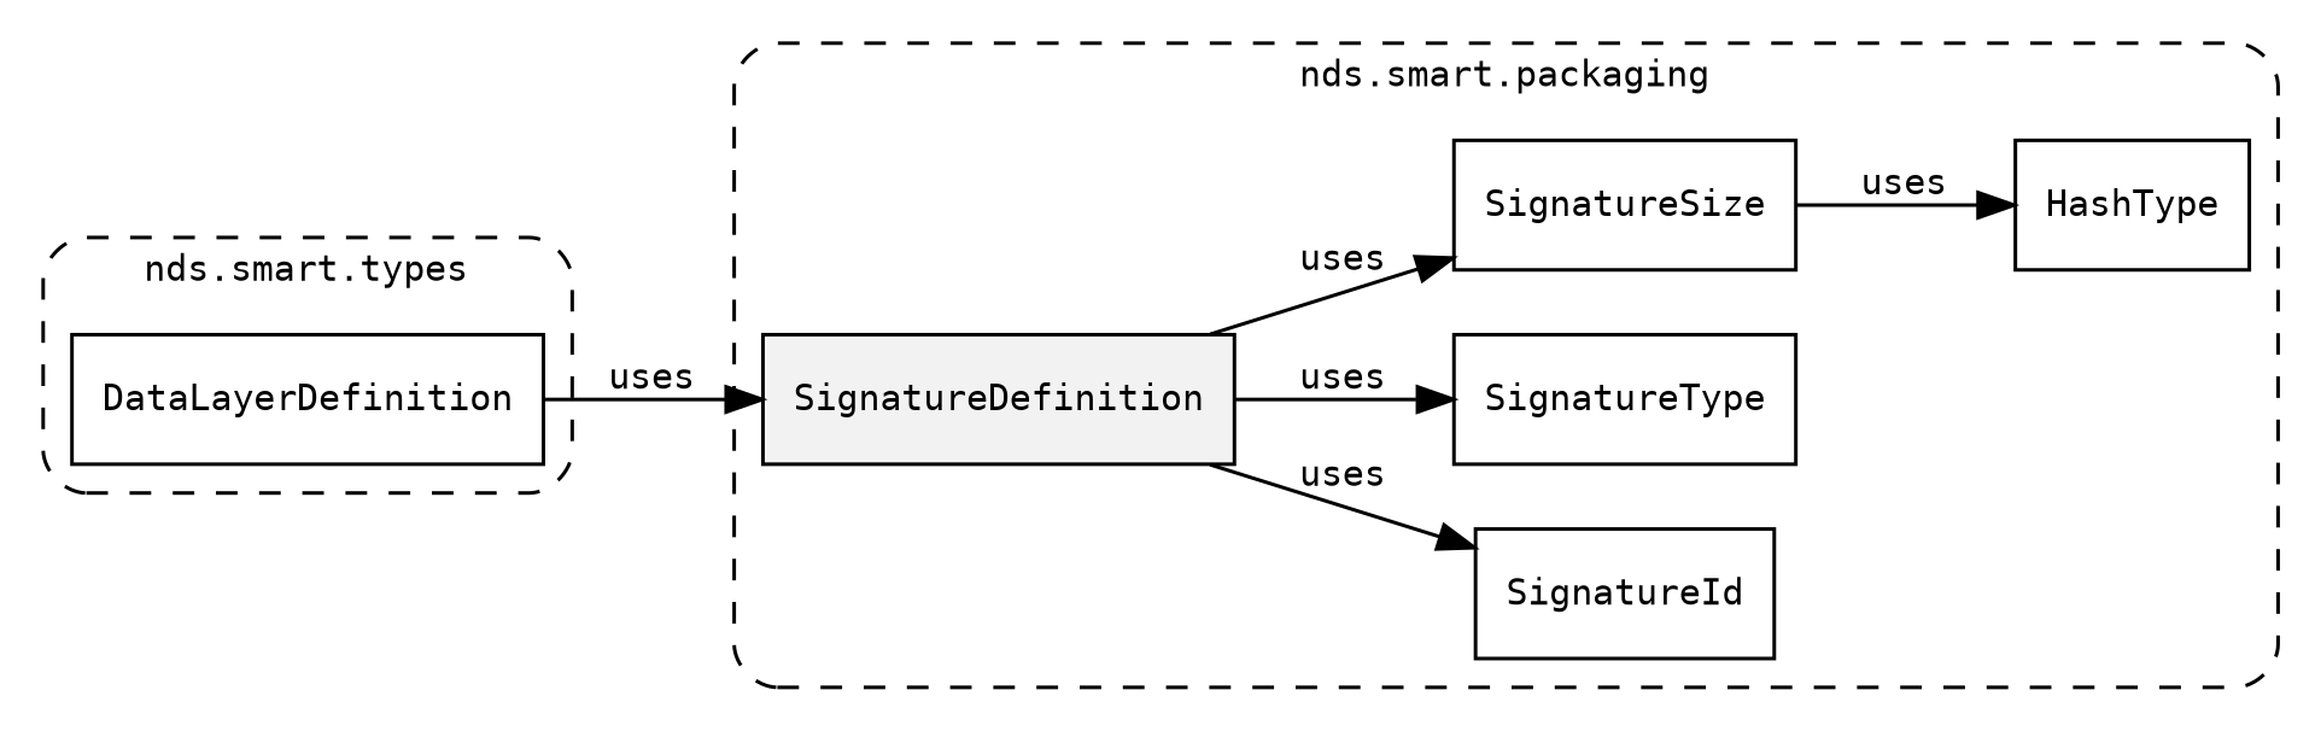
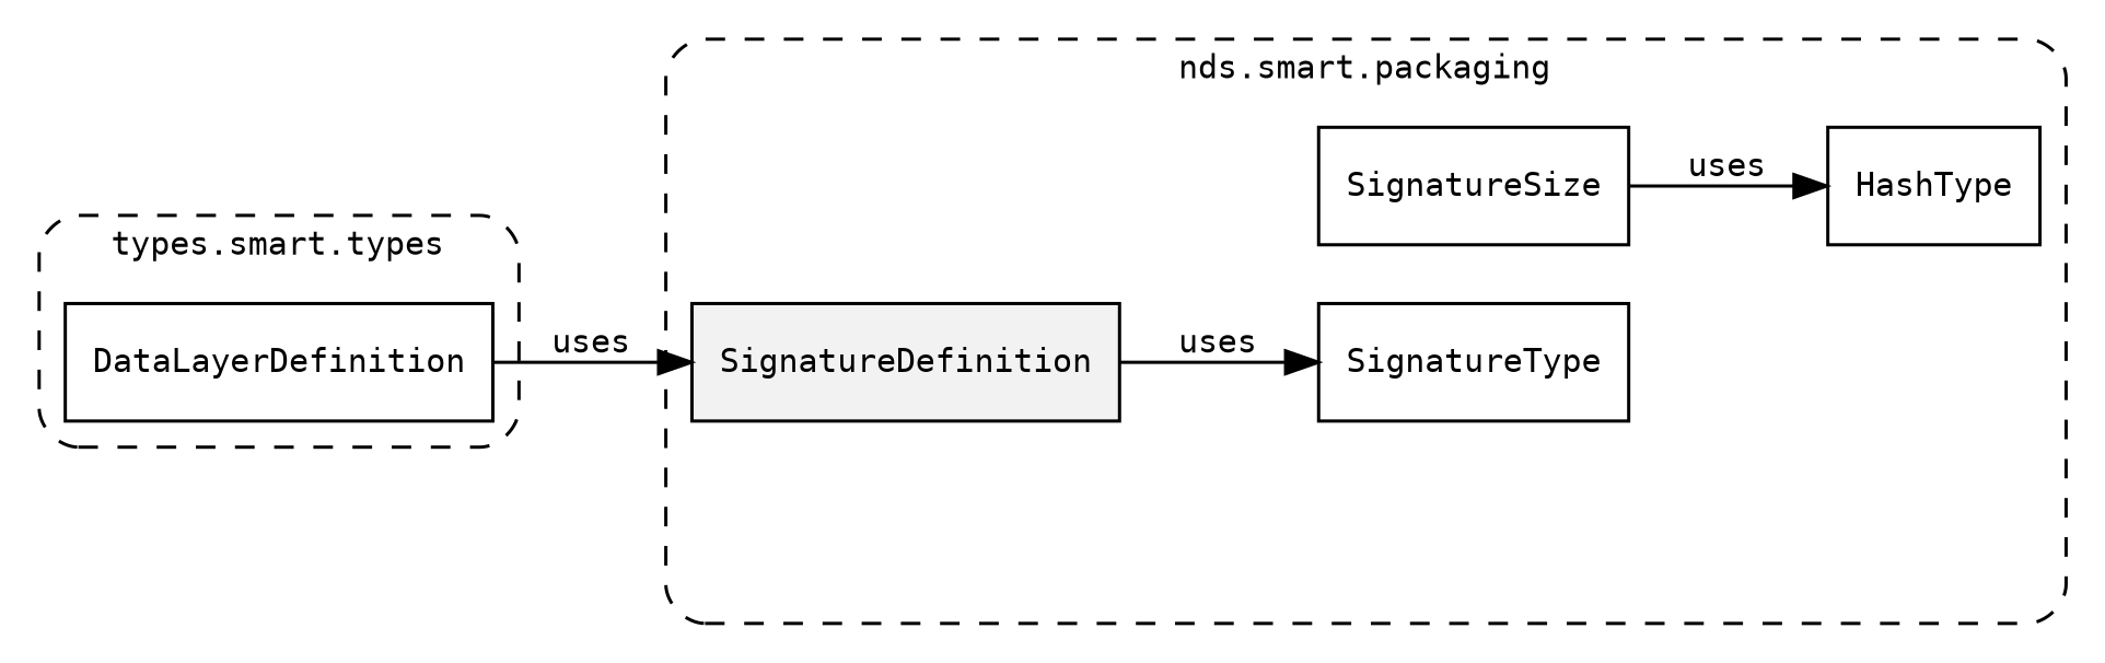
  digraph {
    fontname="DejaVu Sans Mono"
    fontsize=10
    rankdir=LR
    node [fontname="DejaVu Sans Mono" fontsize=10 shape=box]
    edge [fontname="DejaVu Sans Mono" fontsize=10]
    n1 [fillcolor="#0000000D" label=<<font face="monospace"><table align="center" border="0" cellspacing="0" cellpadding="0"><tr><td href="../../../content/packages/nds.core.packaging.html#Structure-SignatureDefinition" title="Structure defined in nds.core.packaging">SignatureDefinition</td></tr></table></font>> style=filled]
-   n2 [label=<<font face="monospace"><table align="center" border="0" cellspacing="0" cellpadding="0"><tr><td href="../../../content/packages/nds.core.packaging.html#Subtype-SignatureId" title="Subtype defined in nds.core.packaging">SignatureId</td></tr></table></font>>]
    n3 [label=<<font face="monospace"><table align="center" border="0" cellspacing="0" cellpadding="0"><tr><td href="../../../content/packages/nds.core.packaging.html#Subtype-SignatureType" title="Subtype defined in nds.core.packaging">SignatureType</td></tr></table></font>>]
    n4 [label=<<font face="monospace"><table align="center" border="0" cellspacing="0" cellpadding="0"><tr><td href="../../../content/packages/nds.core.packaging.html#Subtype-SignatureSize" title="Subtype defined in nds.core.packaging">SignatureSize</td></tr></table></font>>]
    n5 [label=<<font face="monospace"><table align="center" border="0" cellspacing="0" cellpadding="0"><tr><td href="../../../content/packages/nds.core.packaging.html#Subtype-HashType" title="Subtype defined in nds.core.packaging">HashType</td></tr></table></font>>]
    n6 [label=<<font face="monospace"><table align="center" border="0" cellspacing="0" cellpadding="0"><tr><td href="../../../content/packages/nds.smart.types.html#Structure-DataLayerDefinition" title="Structure defined in nds.smart.types">DataLayerDefinition</td></tr></table></font>>]
    subgraph cluster_1 {
      label="nds.smart.packaging"
      style="dashed, rounded"
      n1
-     n2
      n3
      n4
      n5
    }
    subgraph cluster_2 {
-     label="nds.smart.types"
+     label="types.smart.types"
      style="dashed, rounded"
      n6
    }
-   n1 -> n2 [label=uses]
    n1 -> n3 [label=uses]
-   n1 -> n4 [label=uses]
    n4 -> n5 [label=uses]
    n6 -> n1 [label=uses]
  }
